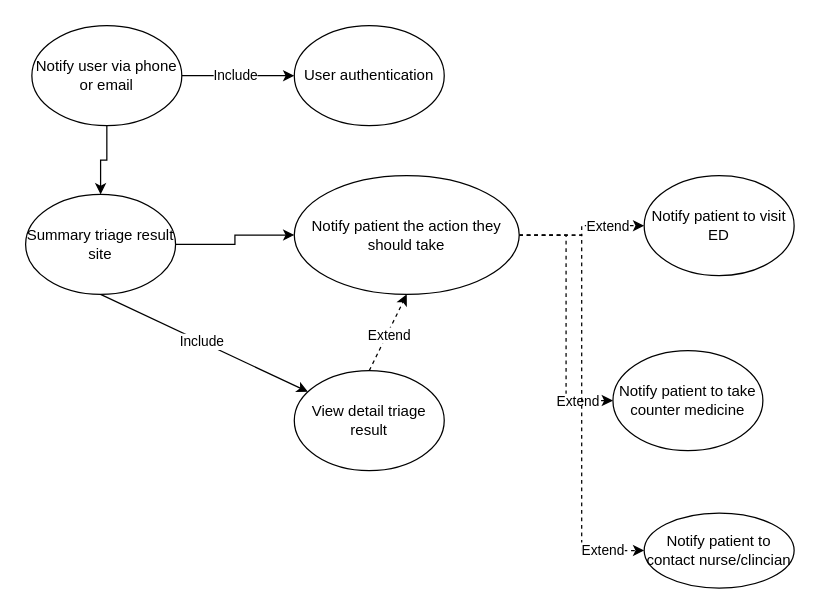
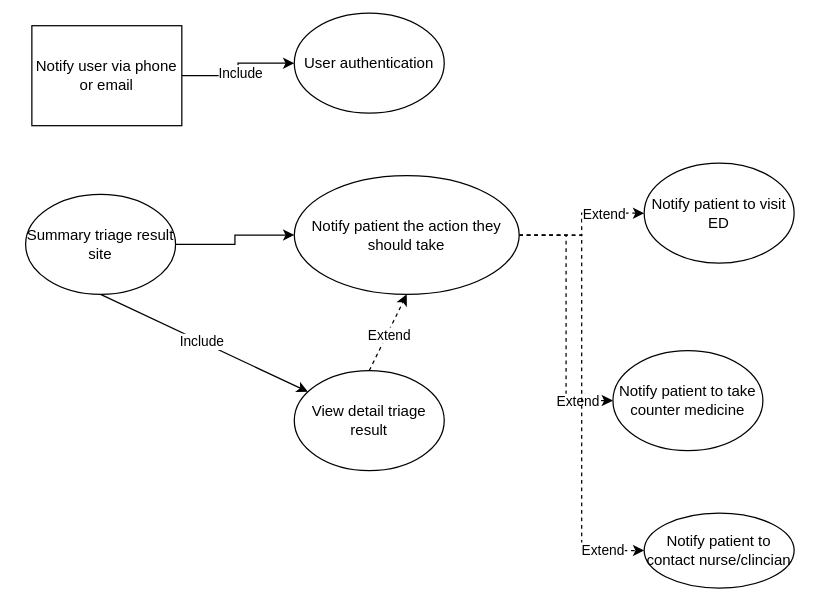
  <mxCell id="0" />
  <mxCell id="1" parent="0" />
  <mxCell id="2" style="edgeStyle=orthogonalEdgeStyle;rounded=0;orthogonalLoop=1;jettySize=auto;html=1;exitX=1;exitY=0.5;exitDx=0;exitDy=0;entryX=0;entryY=0.5;entryDx=0;entryDy=0;" edge="1" parent="1" source="5" target="6"><mxGeometry relative="1" as="geometry" /></mxCell>
  <mxCell id="3" value="Include" style="edgeLabel;html=1;align=center;verticalAlign=middle;resizable=0;points=[];" vertex="1" connectable="0" parent="2"><mxGeometry x="-0.075" y="-1" relative="1" as="geometry"><mxPoint y="-2" as="offset" /></mxGeometry></mxCell>
- <mxCell id="4" style="edgeStyle=orthogonalEdgeStyle;rounded=0;orthogonalLoop=1;jettySize=auto;html=1;exitX=0.5;exitY=1;exitDx=0;exitDy=0;" edge="1" parent="1" source="5" target="10"><mxGeometry relative="1" as="geometry" /></mxCell>
- <mxCell id="5" value="Notify user via phone or email" style="ellipse;whiteSpace=wrap;html=1;" vertex="1" parent="1"><mxGeometry x="25" y="20" width="120" height="80" as="geometry" /></mxCell>
- <mxCell id="6" value="User authentication" style="ellipse;whiteSpace=wrap;html=1;" vertex="1" parent="1"><mxGeometry x="235" y="20" width="120" height="80" as="geometry" /></mxCell>
+ <mxCell id="5" value="Notify user via phone or email" style="whiteSpace=wrap;html=1;rounded=0;" vertex="1" parent="1"><mxGeometry x="25" y="20" width="120" height="80" as="geometry" /></mxCell>
+ <mxCell id="6" value="User authentication" style="ellipse;whiteSpace=wrap;html=1;" vertex="1" parent="1"><mxGeometry x="235" y="10" width="120" height="80" as="geometry" /></mxCell>
  <mxCell id="7" style="edgeStyle=orthogonalEdgeStyle;rounded=0;orthogonalLoop=1;jettySize=auto;html=1;exitX=1;exitY=0.5;exitDx=0;exitDy=0;" edge="1" parent="1" source="10" target="17"><mxGeometry relative="1" as="geometry" /></mxCell>
  <mxCell id="8" style="rounded=0;orthogonalLoop=1;jettySize=auto;html=1;exitX=0.5;exitY=1;exitDx=0;exitDy=0;elbow=vertical;" edge="1" parent="1" source="10" target="23"><mxGeometry relative="1" as="geometry" /></mxCell>
  <mxCell id="9" value="Include" style="edgeLabel;html=1;align=center;verticalAlign=middle;resizable=0;points=[];" vertex="1" connectable="0" parent="8"><mxGeometry x="-0.028" relative="1" as="geometry"><mxPoint as="offset" /></mxGeometry></mxCell>
  <mxCell id="10" value="Summary triage result site" style="ellipse;whiteSpace=wrap;html=1;" vertex="1" parent="1"><mxGeometry x="20" y="155" width="120" height="80" as="geometry" /></mxCell>
  <mxCell id="11" style="edgeStyle=orthogonalEdgeStyle;rounded=0;orthogonalLoop=1;jettySize=auto;html=1;exitX=1;exitY=0.5;exitDx=0;exitDy=0;dashed=1;" edge="1" parent="1" source="17" target="20"><mxGeometry relative="1" as="geometry" /></mxCell>
  <mxCell id="12" value="Extend" style="edgeLabel;html=1;align=center;verticalAlign=middle;resizable=0;points=[];" vertex="1" connectable="0" parent="11"><mxGeometry x="0.45" y="-2" relative="1" as="geometry"><mxPoint y="-2" as="offset" /></mxGeometry></mxCell>
  <mxCell id="13" style="edgeStyle=orthogonalEdgeStyle;rounded=0;orthogonalLoop=1;jettySize=auto;html=1;entryX=0;entryY=0.5;entryDx=0;entryDy=0;dashed=1;" edge="1" parent="1" source="17" target="18"><mxGeometry relative="1" as="geometry" /></mxCell>
  <mxCell id="14" value="Extend" style="edgeLabel;html=1;align=center;verticalAlign=middle;resizable=0;points=[];" vertex="1" connectable="0" parent="13"><mxGeometry x="0.727" y="-3" relative="1" as="geometry"><mxPoint y="-3" as="offset" /></mxGeometry></mxCell>
  <mxCell id="15" style="edgeStyle=orthogonalEdgeStyle;rounded=0;orthogonalLoop=1;jettySize=auto;html=1;exitX=1;exitY=0.5;exitDx=0;exitDy=0;entryX=0;entryY=0.5;entryDx=0;entryDy=0;dashed=1;" edge="1" parent="1" source="17" target="19"><mxGeometry relative="1" as="geometry" /></mxCell>
  <mxCell id="16" value="Extend" style="edgeLabel;html=1;align=center;verticalAlign=middle;resizable=0;points=[];" vertex="1" connectable="0" parent="15"><mxGeometry x="0.809" y="1" relative="1" as="geometry"><mxPoint as="offset" /></mxGeometry></mxCell>
  <mxCell id="17" value="Notify patient the action they should take" style="ellipse;whiteSpace=wrap;html=1;" vertex="1" parent="1"><mxGeometry x="235" y="140" width="180" height="95" as="geometry" /></mxCell>
  <mxCell id="18" value="Notify patient to take counter medicine" style="ellipse;whiteSpace=wrap;html=1;" vertex="1" parent="1"><mxGeometry x="490" y="280" width="120" height="80" as="geometry" /></mxCell>
  <mxCell id="19" value="Notify patient to contact nurse/clincian" style="ellipse;whiteSpace=wrap;html=1;" vertex="1" parent="1"><mxGeometry x="515" y="410" width="120" height="60" as="geometry" /></mxCell>
- <mxCell id="20" value="Notify patient to visit ED" style="ellipse;whiteSpace=wrap;html=1;" vertex="1" parent="1"><mxGeometry x="515" y="140" width="120" height="80" as="geometry" /></mxCell>
+ <mxCell id="20" value="Notify patient to visit ED" style="ellipse;whiteSpace=wrap;html=1;" vertex="1" parent="1"><mxGeometry x="515" y="130" width="120" height="80" as="geometry" /></mxCell>
  <mxCell id="21" style="edgeStyle=none;rounded=0;orthogonalLoop=1;jettySize=auto;html=1;exitX=0.5;exitY=0;exitDx=0;exitDy=0;entryX=0.5;entryY=1;entryDx=0;entryDy=0;elbow=vertical;dashed=1;" edge="1" parent="1" source="23" target="17"><mxGeometry relative="1" as="geometry" /></mxCell>
  <mxCell id="22" value="Extend" style="edgeLabel;html=1;align=center;verticalAlign=middle;resizable=0;points=[];" vertex="1" connectable="0" parent="21"><mxGeometry x="-0.057" y="-1" relative="1" as="geometry"><mxPoint as="offset" /></mxGeometry></mxCell>
  <mxCell id="23" value="View detail triage result" style="ellipse;whiteSpace=wrap;html=1;" vertex="1" parent="1"><mxGeometry x="235" y="296" width="120" height="80" as="geometry" /></mxCell>
